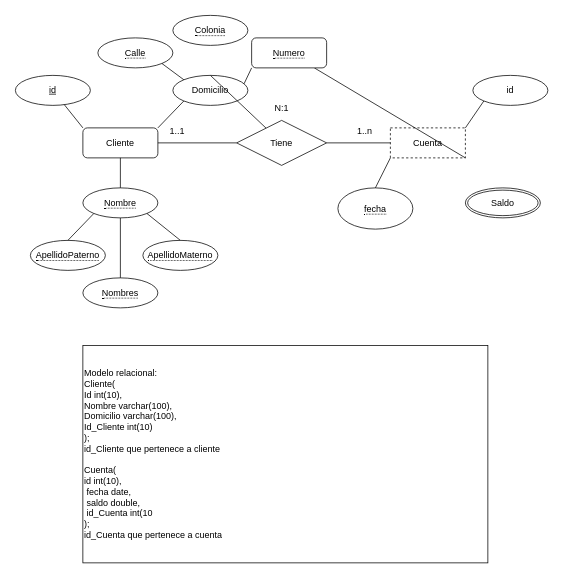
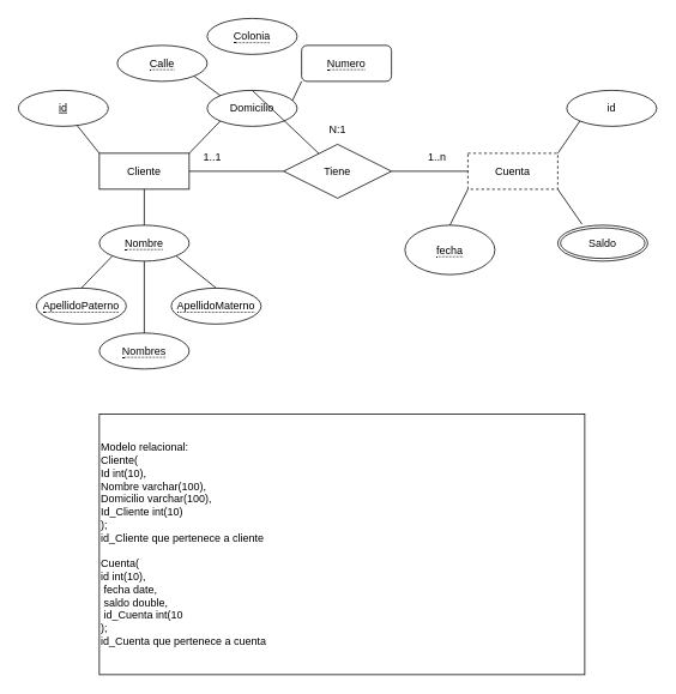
  <mxCell id="0" />
  <mxCell id="1" parent="0" />
- <mxCell id="2" value="Cliente" style="whiteSpace=wrap;html=1;align=center;rounded=1;" vertex="1" parent="1"><mxGeometry x="110" y="170" width="100" height="40" as="geometry" /></mxCell>
+ <mxCell id="2" value="Cliente" style="whiteSpace=wrap;html=1;align=center;" vertex="1" parent="1"><mxGeometry x="110" y="170" width="100" height="40" as="geometry" /></mxCell>
  <mxCell id="3" value="Cuenta" style="whiteSpace=wrap;html=1;align=center;dashed=1;" vertex="1" parent="1"><mxGeometry x="520" y="170" width="100" height="40" as="geometry" /></mxCell>
  <mxCell id="4" value="&lt;u&gt;id&lt;/u&gt;" style="ellipse;whiteSpace=wrap;html=1;align=center;" vertex="1" parent="1"><mxGeometry x="20" y="100" width="100" height="40" as="geometry" /></mxCell>
  <mxCell id="5" value="&lt;span style=&quot;border-bottom: 1px dotted&quot;&gt;Nombre&lt;/span&gt;" style="ellipse;whiteSpace=wrap;html=1;align=center;" vertex="1" parent="1"><mxGeometry x="110" y="250" width="100" height="40" as="geometry" /></mxCell>
  <mxCell id="6" value="&lt;span style=&quot;border-bottom: 1px dotted&quot;&gt;ApellidoPaterno&lt;/span&gt;" style="ellipse;whiteSpace=wrap;html=1;align=center;" vertex="1" parent="1"><mxGeometry x="40" y="320" width="100" height="40" as="geometry" /></mxCell>
  <mxCell id="7" value="&lt;span style=&quot;border-bottom: 1px dotted&quot;&gt;ApellidoMaterno&lt;/span&gt;" style="ellipse;whiteSpace=wrap;html=1;align=center;" vertex="1" parent="1"><mxGeometry x="190" y="320" width="100" height="40" as="geometry" /></mxCell>
  <mxCell id="8" value="Domicilio" style="ellipse;whiteSpace=wrap;html=1;align=center;" vertex="1" parent="1"><mxGeometry x="230" y="100" width="100" height="40" as="geometry" /></mxCell>
  <mxCell id="9" value="id" style="ellipse;whiteSpace=wrap;html=1;align=center;" vertex="1" parent="1"><mxGeometry x="630" y="100" width="100" height="40" as="geometry" /></mxCell>
  <mxCell id="10" value="&lt;span style=&quot;border-bottom: 1px dotted&quot;&gt;fecha&lt;/span&gt;" style="ellipse;whiteSpace=wrap;html=1;align=center;" vertex="1" parent="1"><mxGeometry x="450" y="250" width="100" height="55" as="geometry" /></mxCell>
  <mxCell id="11" value="Saldo" style="ellipse;shape=doubleEllipse;margin=3;whiteSpace=wrap;html=1;align=center;" vertex="1" parent="1"><mxGeometry x="620" y="250" width="100" height="40" as="geometry" /></mxCell>
  <mxCell id="12" value="" style="endArrow=none;html=1;rounded=0;exitX=0.5;exitY=1;exitDx=0;exitDy=0;" edge="1" parent="1" source="2"><mxGeometry width="50" height="50" relative="1" as="geometry"><mxPoint x="200" y="200" as="sourcePoint" /><mxPoint x="160" y="250" as="targetPoint" /><Array as="points"><mxPoint x="160" y="250" /></Array></mxGeometry></mxCell>
  <mxCell id="13" value="" style="endArrow=none;html=1;rounded=0;entryX=0.5;entryY=0;entryDx=0;entryDy=0;exitX=0;exitY=1;exitDx=0;exitDy=0;" edge="1" parent="1" source="5" target="6"><mxGeometry width="50" height="50" relative="1" as="geometry"><mxPoint x="140" y="260" as="sourcePoint" /><mxPoint x="250" y="150" as="targetPoint" /></mxGeometry></mxCell>
  <mxCell id="14" value="" style="endArrow=none;html=1;rounded=0;entryX=0.5;entryY=0;entryDx=0;entryDy=0;exitX=1;exitY=1;exitDx=0;exitDy=0;" edge="1" parent="1" source="5" target="7"><mxGeometry width="50" height="50" relative="1" as="geometry"><mxPoint x="200" y="200" as="sourcePoint" /><mxPoint x="250" y="150" as="targetPoint" /></mxGeometry></mxCell>
  <mxCell id="15" value="" style="endArrow=none;html=1;rounded=0;exitX=0;exitY=0;exitDx=0;exitDy=0;" edge="1" parent="1" source="2" target="4"><mxGeometry width="50" height="50" relative="1" as="geometry"><mxPoint x="130" y="200" as="sourcePoint" /><mxPoint x="180" y="150" as="targetPoint" /></mxGeometry></mxCell>
  <mxCell id="16" value="" style="endArrow=none;html=1;rounded=0;entryX=0;entryY=1;entryDx=0;entryDy=0;exitX=1;exitY=0;exitDx=0;exitDy=0;" edge="1" parent="1" source="2" target="8"><mxGeometry width="50" height="50" relative="1" as="geometry"><mxPoint x="130" y="200" as="sourcePoint" /><mxPoint x="180" y="150" as="targetPoint" /></mxGeometry></mxCell>
  <mxCell id="17" value="" style="endArrow=none;html=1;rounded=0;entryX=0;entryY=1;entryDx=0;entryDy=0;exitX=1;exitY=0;exitDx=0;exitDy=0;" edge="1" parent="1" source="3" target="9"><mxGeometry width="50" height="50" relative="1" as="geometry"><mxPoint x="430" y="200" as="sourcePoint" /><mxPoint x="480" y="150" as="targetPoint" /></mxGeometry></mxCell>
  <mxCell id="18" value="" style="endArrow=none;html=1;rounded=0;entryX=0.5;entryY=0;entryDx=0;entryDy=0;exitX=0;exitY=1;exitDx=0;exitDy=0;" edge="1" parent="1" source="3" target="10"><mxGeometry width="50" height="50" relative="1" as="geometry"><mxPoint x="430" y="200" as="sourcePoint" /><mxPoint x="480" y="150" as="targetPoint" /></mxGeometry></mxCell>
- <mxCell id="19" value="" style="endArrow=none;html=1;rounded=0;exitX=1;exitY=1;exitDx=0;exitDy=0;" edge="1" parent="1" source="3" target="31"><mxGeometry width="50" height="50" relative="1" as="geometry"><mxPoint x="530" y="220" as="sourcePoint" /><mxPoint x="480" y="150" as="targetPoint" /></mxGeometry></mxCell>
+ <mxCell id="19" value="" style="endArrow=none;html=1;rounded=0;entryX=0.27;entryY=-0.025;entryDx=0;entryDy=0;entryPerimeter=0;exitX=1;exitY=1;exitDx=0;exitDy=0;" edge="1" parent="1" source="3" target="11"><mxGeometry width="50" height="50" relative="1" as="geometry"><mxPoint x="530" y="220" as="sourcePoint" /><mxPoint x="480" y="150" as="targetPoint" /></mxGeometry></mxCell>
  <mxCell id="20" value="Tiene" style="shape=rhombus;perimeter=rhombusPerimeter;whiteSpace=wrap;html=1;align=center;" vertex="1" parent="1"><mxGeometry x="315" y="160" width="120" height="60" as="geometry" /></mxCell>
  <mxCell id="21" value="" style="endArrow=none;html=1;rounded=0;exitX=1;exitY=0.5;exitDx=0;exitDy=0;entryX=0;entryY=0.5;entryDx=0;entryDy=0;" edge="1" parent="1" source="2" target="20"><mxGeometry width="50" height="50" relative="1" as="geometry"><mxPoint x="250" y="240" as="sourcePoint" /><mxPoint x="300" y="190" as="targetPoint" /></mxGeometry></mxCell>
  <mxCell id="22" value="" style="endArrow=none;html=1;rounded=0;entryX=0;entryY=0.5;entryDx=0;entryDy=0;exitX=1;exitY=0.5;exitDx=0;exitDy=0;" edge="1" parent="1" source="20" target="3"><mxGeometry width="50" height="50" relative="1" as="geometry"><mxPoint x="450" y="240" as="sourcePoint" /><mxPoint x="500" y="190" as="targetPoint" /></mxGeometry></mxCell>
  <mxCell id="23" value="N:1" style="text;strokeColor=none;fillColor=none;spacingLeft=4;spacingRight=4;overflow=hidden;rotatable=0;points=[[0,0.5],[1,0.5]];portConstraint=eastwest;fontSize=12;" vertex="1" parent="1"><mxGeometry x="360" y="130" width="40" height="30" as="geometry" /></mxCell>
  <mxCell id="24" value="1..n" style="text;strokeColor=none;fillColor=none;spacingLeft=4;spacingRight=4;overflow=hidden;rotatable=0;points=[[0,0.5],[1,0.5]];portConstraint=eastwest;fontSize=12;" vertex="1" parent="1"><mxGeometry x="470" y="160" width="40" height="30" as="geometry" /></mxCell>
  <mxCell id="25" value="1..1" style="text;strokeColor=none;fillColor=none;spacingLeft=4;spacingRight=4;overflow=hidden;rotatable=0;points=[[0,0.5],[1,0.5]];portConstraint=eastwest;fontSize=12;" vertex="1" parent="1"><mxGeometry x="220" y="160" width="40" height="30" as="geometry" /></mxCell>
  <mxCell id="26" value="Modelo relacional:&lt;br&gt;Cliente(&lt;br&gt;Id int(10),&lt;br&gt;Nombre varchar(100),&lt;br&gt;Domicilio varchar(100),&amp;nbsp;&lt;br&gt;Id_Cliente int(10)&lt;br&gt;);&lt;br&gt;id_Cliente que pertenece a cliente&lt;br&gt;&lt;br&gt;Cuenta(&lt;br&gt;id int(10),&lt;br&gt;&amp;nbsp;fecha date,&lt;br&gt;&amp;nbsp;saldo double,&lt;br&gt;&amp;nbsp;id_Cuenta int(10&lt;br&gt;);&lt;br&gt;id_Cuenta que pertenece a cuenta" style="whiteSpace=wrap;html=1;align=left;" vertex="1" parent="1"><mxGeometry x="110" y="460" width="540" height="290" as="geometry" /></mxCell>
  <mxCell id="27" value="&lt;span style=&quot;border-bottom: 1px dotted&quot;&gt;Nombres&lt;/span&gt;" style="ellipse;whiteSpace=wrap;html=1;align=center;" vertex="1" parent="1"><mxGeometry x="110" y="370" width="100" height="40" as="geometry" /></mxCell>
  <mxCell id="28" value="" style="endArrow=none;html=1;rounded=0;entryX=0.5;entryY=1;entryDx=0;entryDy=0;" edge="1" parent="1" source="27" target="5"><mxGeometry width="50" height="50" relative="1" as="geometry"><mxPoint x="120" y="340" as="sourcePoint" /><mxPoint x="170" y="290" as="targetPoint" /></mxGeometry></mxCell>
  <mxCell id="29" value="&lt;span style=&quot;border-bottom: 1px dotted&quot;&gt;Calle&lt;/span&gt;" style="ellipse;whiteSpace=wrap;html=1;align=center;" vertex="1" parent="1"><mxGeometry x="130" y="50" width="100" height="40" as="geometry" /></mxCell>
  <mxCell id="30" value="&lt;span style=&quot;border-bottom: 1px dotted&quot;&gt;Colonia&lt;/span&gt;" style="ellipse;whiteSpace=wrap;html=1;align=center;" vertex="1" parent="1"><mxGeometry x="230" y="20" width="100" height="40" as="geometry" /></mxCell>
  <mxCell id="31" value="&lt;span style=&quot;border-bottom: 1px dotted&quot;&gt;Numero&lt;/span&gt;" style="whiteSpace=wrap;html=1;align=center;rounded=1;" vertex="1" parent="1"><mxGeometry x="335" y="50" width="100" height="40" as="geometry" /></mxCell>
  <mxCell id="32" value="" style="endArrow=none;html=1;rounded=0;exitX=0.5;exitY=0;exitDx=0;exitDy=0;" edge="1" parent="1" source="8" target="20"><mxGeometry width="50" height="50" relative="1" as="geometry"><mxPoint x="270" y="100" as="sourcePoint" /><mxPoint x="320" y="50" as="targetPoint" /></mxGeometry></mxCell>
  <mxCell id="33" value="" style="endArrow=none;html=1;rounded=0;entryX=0;entryY=1;entryDx=0;entryDy=0;exitX=0.95;exitY=0.275;exitDx=0;exitDy=0;exitPerimeter=0;" edge="1" parent="1" source="8" target="31"><mxGeometry width="50" height="50" relative="1" as="geometry"><mxPoint x="320" y="120" as="sourcePoint" /><mxPoint x="350" y="80" as="targetPoint" /></mxGeometry></mxCell>
  <mxCell id="34" value="" style="endArrow=none;html=1;rounded=0;entryX=1;entryY=1;entryDx=0;entryDy=0;exitX=0;exitY=0;exitDx=0;exitDy=0;" edge="1" parent="1" source="8" target="29"><mxGeometry width="50" height="50" relative="1" as="geometry"><mxPoint x="200" y="130" as="sourcePoint" /><mxPoint x="250" y="80" as="targetPoint" /></mxGeometry></mxCell>
